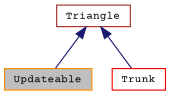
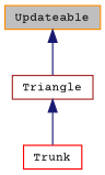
  digraph {
    fontname="Courier Prime"
    node [fillcolor=white fontname="Courier Prime" fontsize=10 shape=record style=filled]
    edge [color=midnightblue dir=back fontname="Courier Prime" fontsize=10 labelfontname=Helvetica labelfontsize=10 style=solid]
    n1 [color=darkorange fillcolor=grey75 fontcolor=black height=0.2 label=Updateable width=0.4]
    n2 [color=brown height=0.2 label=Triangle width=0.4]
    n3 [color=red height=0.2 label=Trunk width=0.4]
-   n2 -> n1
+   n1 -> n2
    n2 -> n3
  }
